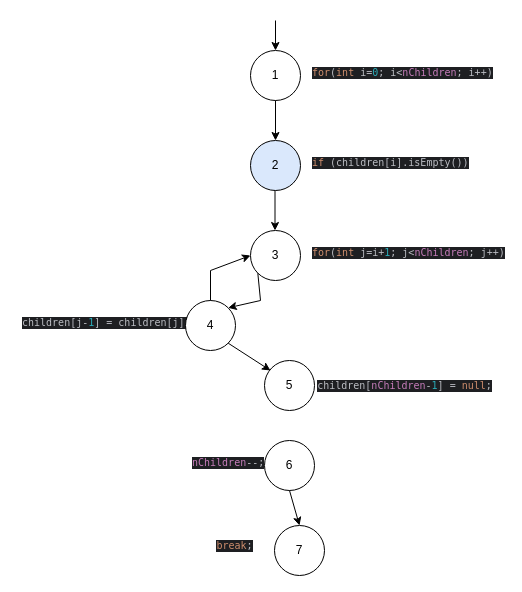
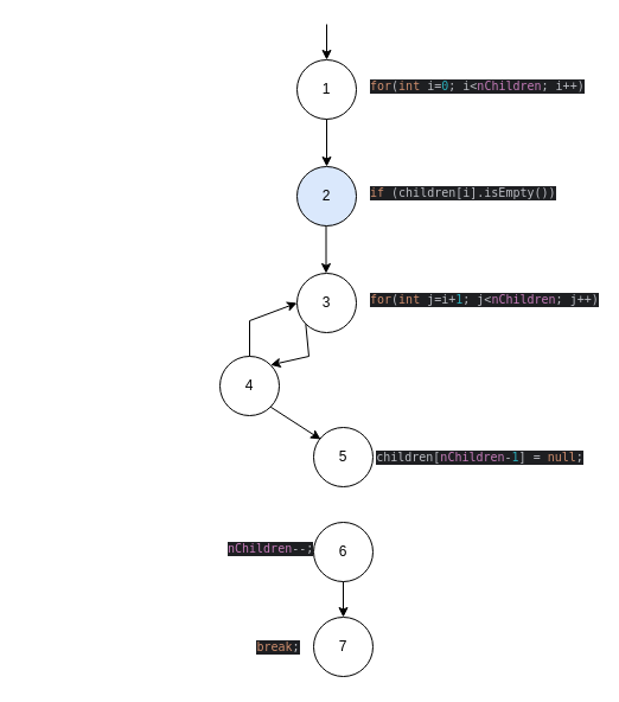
  <mxCell id="0" />
  <mxCell id="1" parent="0" />
  <mxCell id="2" value="1" style="ellipse;whiteSpace=wrap;html=1;aspect=fixed;" parent="1" vertex="1"><mxGeometry x="250" y="50" width="50" height="50" as="geometry" /></mxCell>
  <mxCell id="3" value="" style="endArrow=classic;html=1;rounded=0;entryX=0.5;entryY=0;entryDx=0;entryDy=0;" parent="1" target="2" edge="1"><mxGeometry width="50" height="50" relative="1" as="geometry"><mxPoint x="275" y="20" as="sourcePoint" /><mxPoint x="314" y="-50" as="targetPoint" /></mxGeometry></mxCell>
  <mxCell id="4" value="" style="endArrow=classic;html=1;rounded=0;exitX=0.5;exitY=1;exitDx=0;exitDy=0;entryX=0.5;entryY=0;entryDx=0;entryDy=0;" parent="1" source="2" edge="1"><mxGeometry width="50" height="50" relative="1" as="geometry"><mxPoint x="417" y="100" as="sourcePoint" /><mxPoint x="275" y="140" as="targetPoint" /></mxGeometry></mxCell>
  <mxCell id="5" value="&lt;div style=&quot;background-color: rgb(30, 31, 34); color: rgb(188, 190, 196); font-size: 10px;&quot;&gt;&lt;pre style=&quot;font-family: &amp;quot;JetBrains Mono&amp;quot;, monospace;&quot;&gt;&lt;span style=&quot;color:#cf8e6d;&quot;&gt;for&lt;/span&gt;(&lt;span style=&quot;color:#cf8e6d;&quot;&gt;int &lt;/span&gt;i=&lt;span style=&quot;color:#2aacb8;&quot;&gt;0&lt;/span&gt;; i&amp;lt;&lt;span style=&quot;color:#c77dbb;&quot;&gt;nChildren&lt;/span&gt;; i++)&lt;/pre&gt;&lt;/div&gt;" style="text;whiteSpace=wrap;html=1;" vertex="1" parent="1"><mxGeometry x="310" y="50" width="180" height="40" as="geometry" /></mxCell>
  <mxCell id="6" value="&lt;div style=&quot;background-color: rgb(30, 31, 34); color: rgb(188, 190, 196); font-size: 10px;&quot;&gt;&lt;pre style=&quot;font-family: &amp;quot;JetBrains Mono&amp;quot;, monospace; font-size: 10px;&quot;&gt;&lt;span style=&quot;color: rgb(207, 142, 109); font-size: 10px;&quot;&gt;if &lt;/span&gt;(children[i].isEmpty())&lt;/pre&gt;&lt;/div&gt;" style="text;whiteSpace=wrap;html=1;fontSize=10;" vertex="1" parent="1"><mxGeometry x="310" y="140" width="150" height="40" as="geometry" /></mxCell>
  <mxCell id="7" value="2" style="ellipse;whiteSpace=wrap;html=1;aspect=fixed;fillColor=#dae8fc;" vertex="1" parent="1"><mxGeometry x="250" y="140" width="50" height="50" as="geometry" /></mxCell>
  <mxCell id="8" value="" style="endArrow=classic;html=1;rounded=0;exitX=0.5;exitY=1;exitDx=0;exitDy=0;entryX=0.5;entryY=0;entryDx=0;entryDy=0;" edge="1" parent="1"><mxGeometry width="50" height="50" relative="1" as="geometry"><mxPoint x="274.5" y="190" as="sourcePoint" /><mxPoint x="274.5" y="230" as="targetPoint" /></mxGeometry></mxCell>
  <mxCell id="9" value="3" style="ellipse;whiteSpace=wrap;html=1;aspect=fixed;" vertex="1" parent="1"><mxGeometry x="250" y="230" width="50" height="50" as="geometry" /></mxCell>
  <mxCell id="10" value="&lt;div style=&quot;background-color: rgb(30, 31, 34); color: rgb(188, 190, 196); font-size: 10px;&quot;&gt;&lt;pre style=&quot;font-family: &amp;quot;JetBrains Mono&amp;quot;, monospace;&quot;&gt;&lt;span style=&quot;color:#cf8e6d;&quot;&gt;for&lt;/span&gt;(&lt;span style=&quot;color:#cf8e6d;&quot;&gt;int &lt;/span&gt;j=i+&lt;span style=&quot;color:#2aacb8;&quot;&gt;1&lt;/span&gt;; j&amp;lt;&lt;span style=&quot;color:#c77dbb;&quot;&gt;nChildren&lt;/span&gt;; j++)&lt;/pre&gt;&lt;/div&gt;" style="text;whiteSpace=wrap;html=1;" vertex="1" parent="1"><mxGeometry x="310" y="230" width="190" height="40" as="geometry" /></mxCell>
  <mxCell id="11" value="" style="endArrow=classic;html=1;rounded=0;exitX=0;exitY=1;exitDx=0;exitDy=0;entryX=0;entryY=1;entryDx=0;entryDy=0;" edge="1" parent="1" source="9" target="13"><mxGeometry width="50" height="50" relative="1" as="geometry"><mxPoint x="249" y="270" as="sourcePoint" /><mxPoint x="230" y="300" as="targetPoint" /><Array as="points"><mxPoint x="260" y="300" /></Array></mxGeometry></mxCell>
- <mxCell id="12" value="&lt;div style=&quot;background-color: rgb(30, 31, 34); color: rgb(188, 190, 196); font-size: 10px;&quot;&gt;&lt;pre style=&quot;font-family: &amp;quot;JetBrains Mono&amp;quot;, monospace;&quot;&gt;children[j-&lt;span style=&quot;color:#2aacb8;&quot;&gt;1&lt;/span&gt;] = children[j];&lt;/pre&gt;&lt;/div&gt;" style="text;whiteSpace=wrap;html=1;" vertex="1" parent="1"><mxGeometry x="20" y="300" width="165" height="50" as="geometry" /></mxCell>
  <mxCell id="13" value="4" style="ellipse;whiteSpace=wrap;html=1;aspect=fixed;direction=west;" vertex="1" parent="1"><mxGeometry x="185" y="300" width="50" height="50" as="geometry" /></mxCell>
  <mxCell id="14" value="" style="endArrow=classic;html=1;rounded=0;exitX=0.5;exitY=1;exitDx=0;exitDy=0;entryX=0;entryY=0.5;entryDx=0;entryDy=0;" edge="1" parent="1" source="13" target="9"><mxGeometry width="50" height="50" relative="1" as="geometry"><mxPoint x="160" y="280" as="sourcePoint" /><mxPoint x="210" y="230" as="targetPoint" /><Array as="points"><mxPoint x="210" y="270" /></Array></mxGeometry></mxCell>
  <mxCell id="15" value="" style="endArrow=classic;html=1;rounded=0;exitX=0;exitY=0;exitDx=0;exitDy=0;" edge="1" parent="1" source="13"><mxGeometry width="50" height="50" relative="1" as="geometry"><mxPoint x="360" y="270" as="sourcePoint" /><mxPoint x="270" y="370" as="targetPoint" /></mxGeometry></mxCell>
  <mxCell id="16" value="5" style="ellipse;whiteSpace=wrap;html=1;aspect=fixed;direction=west;" vertex="1" parent="1"><mxGeometry x="264" y="360" width="50" height="50" as="geometry" /></mxCell>
  <mxCell id="17" value="&lt;div style=&quot;background-color: rgb(30, 31, 34); color: rgb(188, 190, 196); font-size: 10px;&quot;&gt;&lt;pre style=&quot;font-family: &amp;quot;JetBrains Mono&amp;quot;, monospace;&quot;&gt;children[&lt;span style=&quot;color:#c77dbb;&quot;&gt;nChildren&lt;/span&gt;-&lt;span style=&quot;color:#2aacb8;&quot;&gt;1&lt;/span&gt;] = &lt;span style=&quot;color:#cf8e6d;&quot;&gt;null&lt;/span&gt;;&lt;/pre&gt;&lt;/div&gt;" style="text;html=1;align=center;verticalAlign=middle;resizable=0;points=[];autosize=1;strokeColor=none;fillColor=none;" vertex="1" parent="1"><mxGeometry x="314" y="360" width="180" height="50" as="geometry" /></mxCell>
  <mxCell id="18" value="&lt;div style=&quot;background-color: rgb(30, 31, 34); color: rgb(188, 190, 196); font-size: 10px;&quot;&gt;&lt;pre style=&quot;font-family: &amp;quot;JetBrains Mono&amp;quot;, monospace;&quot;&gt;&lt;span style=&quot;color:#c77dbb;&quot;&gt;nChildren&lt;/span&gt;--;&lt;/pre&gt;&lt;/div&gt;" style="text;whiteSpace=wrap;html=1;" vertex="1" parent="1"><mxGeometry x="190" y="440" width="120" height="70" as="geometry" /></mxCell>
  <mxCell id="19" value="6" style="ellipse;whiteSpace=wrap;html=1;aspect=fixed;direction=west;" vertex="1" parent="1"><mxGeometry x="264" y="440" width="50" height="50" as="geometry" /></mxCell>
  <mxCell id="20" value="&lt;div style=&quot;background-color: rgb(30, 31, 34); color: rgb(188, 190, 196); font-size: 10px;&quot;&gt;&lt;pre style=&quot;font-family: &amp;quot;JetBrains Mono&amp;quot;, monospace;&quot;&gt;&lt;span style=&quot;color:#cf8e6d;&quot;&gt;break&lt;/span&gt;;&lt;/pre&gt;&lt;/div&gt;" style="text;html=1;align=center;verticalAlign=middle;resizable=0;points=[];autosize=1;strokeColor=none;fillColor=none;" vertex="1" parent="1"><mxGeometry x="204" y="520" width="60" height="50" as="geometry" /></mxCell>
  <mxCell id="21" value="" style="endArrow=classic;html=1;rounded=0;exitX=0.5;exitY=0;exitDx=0;exitDy=0;entryX=0.5;entryY=1;entryDx=0;entryDy=0;" edge="1" parent="1" target="22"><mxGeometry width="50" height="50" relative="1" as="geometry"><mxPoint x="289" y="490" as="sourcePoint" /><mxPoint x="276" y="570" as="targetPoint" /></mxGeometry></mxCell>
- <mxCell id="22" value="7" style="ellipse;whiteSpace=wrap;html=1;aspect=fixed;direction=west;" vertex="1" parent="1"><mxGeometry x="274" y="525" width="50" height="50" as="geometry" /></mxCell>
+ <mxCell id="22" value="7" style="ellipse;whiteSpace=wrap;html=1;aspect=fixed;direction=west;" vertex="1" parent="1"><mxGeometry x="264" y="520" width="50" height="50" as="geometry" /></mxCell>
